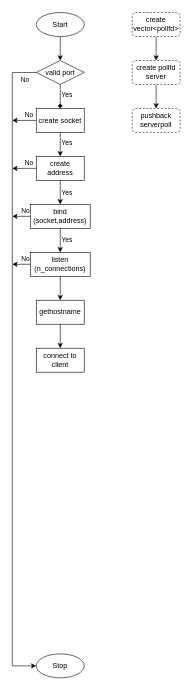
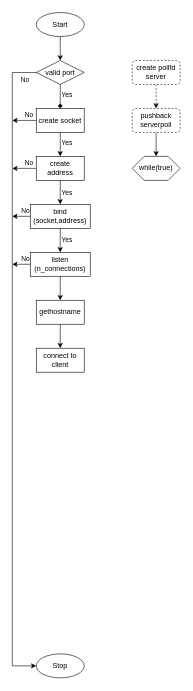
  <mxCell id="0" />
  <mxCell id="1" parent="0" />
  <mxCell id="2" style="edgeStyle=orthogonalEdgeStyle;rounded=0;orthogonalLoop=1;jettySize=auto;html=1;exitX=0.5;exitY=1;exitDx=0;exitDy=0;" edge="1" parent="1" source="3"><mxGeometry relative="1" as="geometry"><mxPoint x="100" y="100" as="targetPoint" /></mxGeometry></mxCell>
  <mxCell id="3" value="Start" style="ellipse;whiteSpace=wrap;html=1;" vertex="1" parent="1"><mxGeometry x="60" y="20" width="80" height="40" as="geometry" /></mxCell>
  <mxCell id="4" value="&lt;div&gt;Stop&lt;/div&gt;" style="ellipse;whiteSpace=wrap;html=1;" vertex="1" parent="1"><mxGeometry x="60" y="1090" width="80" height="40" as="geometry" /></mxCell>
  <mxCell id="5" style="edgeStyle=orthogonalEdgeStyle;rounded=0;orthogonalLoop=1;jettySize=auto;html=1;exitX=0;exitY=0.5;exitDx=0;exitDy=0;entryX=0;entryY=0.5;entryDx=0;entryDy=0;" edge="1" parent="1" target="4"><mxGeometry relative="1" as="geometry"><mxPoint x="60" y="120" as="sourcePoint" /><Array as="points"><mxPoint x="20" y="120" /><mxPoint x="20" y="1110" /></Array></mxGeometry></mxCell>
  <mxCell id="6" value="No" style="edgeLabel;html=1;align=center;verticalAlign=middle;resizable=0;points=[];" vertex="1" connectable="0" parent="5"><mxGeometry x="-0.887" y="-2" relative="1" as="geometry"><mxPoint x="22" y="-8" as="offset" /></mxGeometry></mxCell>
  <mxCell id="7" style="edgeStyle=orthogonalEdgeStyle;rounded=0;orthogonalLoop=1;jettySize=auto;html=1;exitX=0;exitY=0.5;exitDx=0;exitDy=0;" edge="1" parent="1" source="11"><mxGeometry relative="1" as="geometry"><mxPoint x="20" y="199.976" as="targetPoint" /></mxGeometry></mxCell>
  <mxCell id="8" value="No" style="edgeLabel;html=1;align=center;verticalAlign=middle;resizable=0;points=[];" vertex="1" connectable="0" parent="7"><mxGeometry x="-0.373" y="1" relative="1" as="geometry"><mxPoint y="-11" as="offset" /></mxGeometry></mxCell>
  <mxCell id="9" style="edgeStyle=orthogonalEdgeStyle;rounded=0;orthogonalLoop=1;jettySize=auto;html=1;exitX=0.5;exitY=1;exitDx=0;exitDy=0;entryX=0.5;entryY=0;entryDx=0;entryDy=0;" edge="1" parent="1" source="11" target="20"><mxGeometry relative="1" as="geometry" /></mxCell>
  <mxCell id="10" value="Yes" style="edgeLabel;html=1;align=center;verticalAlign=middle;resizable=0;points=[];" vertex="1" connectable="0" parent="9"><mxGeometry x="-0.176" y="-1" relative="1" as="geometry"><mxPoint x="11" as="offset" /></mxGeometry></mxCell>
  <mxCell id="11" value="create socket" style="whiteSpace=wrap;html=1;rounded=0;" vertex="1" parent="1"><mxGeometry x="60" y="180" width="80" height="40" as="geometry" /></mxCell>
  <mxCell id="12" value="" style="edgeStyle=orthogonalEdgeStyle;rounded=0;orthogonalLoop=1;jettySize=auto;html=1;" edge="1" parent="1" target="15"><mxGeometry relative="1" as="geometry"><mxPoint x="100" y="140" as="sourcePoint" /><mxPoint x="100" y="180" as="targetPoint" /></mxGeometry></mxCell>
  <mxCell id="13" style="edgeStyle=orthogonalEdgeStyle;rounded=0;orthogonalLoop=1;jettySize=auto;html=1;exitX=0.5;exitY=1;exitDx=0;exitDy=0;entryX=0.5;entryY=0;entryDx=0;entryDy=0;endArrow=diamond;" edge="1" parent="1" source="15" target="11"><mxGeometry relative="1" as="geometry" /></mxCell>
  <mxCell id="14" value="Yes" style="edgeLabel;html=1;align=center;verticalAlign=middle;resizable=0;points=[];" vertex="1" connectable="0" parent="13"><mxGeometry x="-0.218" relative="1" as="geometry"><mxPoint x="10" as="offset" /></mxGeometry></mxCell>
  <mxCell id="15" value="valid port" style="rhombus;whiteSpace=wrap;html=1;" vertex="1" parent="1"><mxGeometry x="60" y="100" width="80" height="40" as="geometry" /></mxCell>
  <mxCell id="16" style="edgeStyle=orthogonalEdgeStyle;rounded=0;orthogonalLoop=1;jettySize=auto;html=1;exitX=0;exitY=0.5;exitDx=0;exitDy=0;" edge="1" parent="1" source="20"><mxGeometry relative="1" as="geometry"><mxPoint x="20" y="280.095" as="targetPoint" /></mxGeometry></mxCell>
  <mxCell id="17" value="No" style="edgeLabel;html=1;align=center;verticalAlign=middle;resizable=0;points=[];" vertex="1" connectable="0" parent="16"><mxGeometry x="-0.351" y="-2" relative="1" as="geometry"><mxPoint y="-8" as="offset" /></mxGeometry></mxCell>
  <mxCell id="18" style="edgeStyle=orthogonalEdgeStyle;rounded=0;orthogonalLoop=1;jettySize=auto;html=1;exitX=0.5;exitY=1;exitDx=0;exitDy=0;entryX=0.5;entryY=0;entryDx=0;entryDy=0;" edge="1" parent="1" source="20" target="25"><mxGeometry relative="1" as="geometry" /></mxCell>
  <mxCell id="19" value="Yes" style="edgeLabel;html=1;align=center;verticalAlign=middle;resizable=0;points=[];" vertex="1" connectable="0" parent="18"><mxGeometry x="-0.194" relative="1" as="geometry"><mxPoint x="10" y="4" as="offset" /></mxGeometry></mxCell>
  <mxCell id="20" value="create address" style="rounded=0;whiteSpace=wrap;html=1;" vertex="1" parent="1"><mxGeometry x="60" y="260" width="80" height="40" as="geometry" /></mxCell>
  <mxCell id="21" style="edgeStyle=orthogonalEdgeStyle;rounded=0;orthogonalLoop=1;jettySize=auto;html=1;exitX=0;exitY=0.5;exitDx=0;exitDy=0;" edge="1" parent="1" source="25"><mxGeometry relative="1" as="geometry"><mxPoint x="20" y="360" as="targetPoint" /></mxGeometry></mxCell>
  <mxCell id="22" value="No" style="edgeLabel;html=1;align=center;verticalAlign=middle;resizable=0;points=[];" vertex="1" connectable="0" parent="21"><mxGeometry x="-0.378" relative="1" as="geometry"><mxPoint y="-10" as="offset" /></mxGeometry></mxCell>
  <mxCell id="23" style="edgeStyle=orthogonalEdgeStyle;rounded=0;orthogonalLoop=1;jettySize=auto;html=1;exitX=0.5;exitY=1;exitDx=0;exitDy=0;entryX=0.5;entryY=0;entryDx=0;entryDy=0;" edge="1" parent="1" source="25" target="29"><mxGeometry relative="1" as="geometry" /></mxCell>
  <mxCell id="24" value="Yes" style="edgeLabel;html=1;align=center;verticalAlign=middle;resizable=0;points=[];" vertex="1" connectable="0" parent="23"><mxGeometry x="-0.083" relative="1" as="geometry"><mxPoint x="10" as="offset" /></mxGeometry></mxCell>
  <mxCell id="25" value="bind (socket,address)" style="rounded=0;whiteSpace=wrap;html=1;" vertex="1" parent="1"><mxGeometry x="50" y="340" width="100" height="40" as="geometry" /></mxCell>
  <mxCell id="26" style="edgeStyle=orthogonalEdgeStyle;rounded=0;orthogonalLoop=1;jettySize=auto;html=1;exitX=0;exitY=0.5;exitDx=0;exitDy=0;" edge="1" parent="1" source="29"><mxGeometry relative="1" as="geometry"><mxPoint x="20" y="440" as="targetPoint" /></mxGeometry></mxCell>
  <mxCell id="27" value="No" style="edgeLabel;html=1;align=center;verticalAlign=middle;resizable=0;points=[];" vertex="1" connectable="0" parent="26"><mxGeometry x="-0.384" y="-1" relative="1" as="geometry"><mxPoint y="-9" as="offset" /></mxGeometry></mxCell>
  <mxCell id="28" style="edgeStyle=orthogonalEdgeStyle;rounded=0;orthogonalLoop=1;jettySize=auto;html=1;exitX=0.5;exitY=1;exitDx=0;exitDy=0;" edge="1" parent="1" source="29" target="31"><mxGeometry relative="1" as="geometry"><mxPoint x="100.111" y="500" as="targetPoint" /></mxGeometry></mxCell>
  <mxCell id="29" value="listen (n_connections)" style="rounded=0;whiteSpace=wrap;html=1;" vertex="1" parent="1"><mxGeometry x="50" y="420" width="100" height="40" as="geometry" /></mxCell>
  <mxCell id="30" style="edgeStyle=orthogonalEdgeStyle;rounded=0;orthogonalLoop=1;jettySize=auto;html=1;exitX=0.5;exitY=1;exitDx=0;exitDy=0;entryX=0.5;entryY=0;entryDx=0;entryDy=0;" edge="1" parent="1" source="31" target="32"><mxGeometry relative="1" as="geometry" /></mxCell>
  <mxCell id="31" value="gethostname" style="rounded=0;whiteSpace=wrap;html=1;" vertex="1" parent="1"><mxGeometry x="60" y="500" width="80" height="40" as="geometry" /></mxCell>
  <mxCell id="32" value="connect to client" style="rounded=0;whiteSpace=wrap;html=1;" vertex="1" parent="1"><mxGeometry x="60" y="580" width="80" height="40" as="geometry" /></mxCell>
- <mxCell id="33" style="edgeStyle=orthogonalEdgeStyle;rounded=0;orthogonalLoop=1;jettySize=auto;html=1;exitX=0.5;exitY=1;exitDx=0;exitDy=0;entryX=0.5;entryY=0;entryDx=0;entryDy=0;" edge="1" parent="1" source="34" target="39"><mxGeometry relative="1" as="geometry" /></mxCell>
+ <mxCell id="33" style="edgeStyle=orthogonalEdgeStyle;rounded=0;orthogonalLoop=1;jettySize=auto;html=1;exitX=0.5;exitY=1;exitDx=0;exitDy=0;entryX=0.5;entryY=0;entryDx=0;entryDy=0;dashed=1;" edge="1" parent="1" source="34" target="39"><mxGeometry relative="1" as="geometry" /></mxCell>
  <mxCell id="34" value="create pollfd server" style="rounded=1;whiteSpace=wrap;html=1;glass=0;shadow=0;strokeColor=default;dashed=1;" vertex="1" parent="1"><mxGeometry x="220" y="100" width="80" height="40" as="geometry" /></mxCell>
- <mxCell id="36" style="edgeStyle=orthogonalEdgeStyle;rounded=0;orthogonalLoop=1;jettySize=auto;html=1;exitX=0.5;exitY=1;exitDx=0;exitDy=0;entryX=0.5;entryY=0;entryDx=0;entryDy=0;" edge="1" parent="1" source="37" target="34"><mxGeometry relative="1" as="geometry" /></mxCell>
- <mxCell id="37" value="create vector&amp;lt;pollfd&amp;gt;" style="rounded=1;whiteSpace=wrap;html=1;dashed=1;" vertex="1" parent="1"><mxGeometry x="220" y="20" width="80" height="40" as="geometry" /></mxCell>
+ <mxCell id="35" value="while(true)" style="shape=hexagon;perimeter=hexagonPerimeter2;whiteSpace=wrap;html=1;fixedSize=1;" vertex="1" parent="1"><mxGeometry x="220" y="260" width="80" height="40" as="geometry" /></mxCell>
+ <mxCell id="38" style="edgeStyle=orthogonalEdgeStyle;rounded=0;orthogonalLoop=1;jettySize=auto;html=1;exitX=0.5;exitY=1;exitDx=0;exitDy=0;entryX=0.5;entryY=0;entryDx=0;entryDy=0;" edge="1" parent="1" source="39" target="35"><mxGeometry relative="1" as="geometry" /></mxCell>
  <mxCell id="39" value="&lt;div&gt;pushback&lt;/div&gt;&lt;div&gt;serverpoll&lt;/div&gt;" style="rounded=1;whiteSpace=wrap;html=1;dashed=1;" vertex="1" parent="1"><mxGeometry x="220" y="180" width="80" height="40" as="geometry" /></mxCell>
